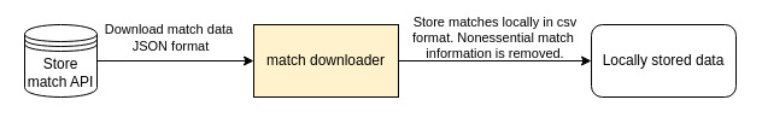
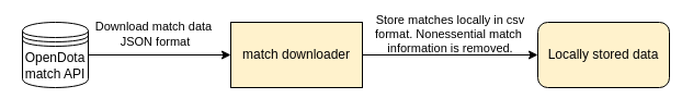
  <mxCell id="0" />
  <mxCell id="1" parent="0" />
  <mxCell id="2" style="edgeStyle=orthogonalEdgeStyle;rounded=0;orthogonalLoop=1;jettySize=auto;html=1;exitX=1;exitY=0.5;exitDx=0;exitDy=0;entryX=0;entryY=0.5;entryDx=0;entryDy=0;" edge="1" parent="1" source="4" target="8"><mxGeometry relative="1" as="geometry"><mxPoint x="480" y="50" as="targetPoint" /></mxGeometry></mxCell>
  <mxCell id="3" value="Store matches locally in csv&lt;br&gt;format. Nonessential match&amp;nbsp;&lt;br&gt;information is removed." style="edgeLabel;html=1;align=center;verticalAlign=middle;resizable=0;points=[];labelBackgroundColor=none;" vertex="1" connectable="0" parent="2"><mxGeometry x="-0.24" relative="1" as="geometry"><mxPoint x="18" y="-20" as="offset" /></mxGeometry></mxCell>
  <mxCell id="4" value="match downloader" style="rounded=0;whiteSpace=wrap;html=1;fillColor=#fff2cc;" vertex="1" parent="1"><mxGeometry x="210" y="20" width="120" height="60" as="geometry" /></mxCell>
  <mxCell id="5" style="edgeStyle=orthogonalEdgeStyle;rounded=0;orthogonalLoop=1;jettySize=auto;html=1;entryX=0;entryY=0.5;entryDx=0;entryDy=0;" edge="1" parent="1" source="7" target="4"><mxGeometry relative="1" as="geometry" /></mxCell>
  <mxCell id="6" value="Download match data&amp;nbsp;&lt;br&gt;JSON format" style="edgeLabel;html=1;align=center;verticalAlign=middle;resizable=0;points=[];" vertex="1" connectable="0" parent="5"><mxGeometry x="-0.246" relative="1" as="geometry"><mxPoint x="11" y="-20" as="offset" /></mxGeometry></mxCell>
- <mxCell id="7" value="Store&lt;br&gt;match API" style="shape=datastore;whiteSpace=wrap;html=1;" vertex="1" parent="1"><mxGeometry x="20" y="20" width="60" height="60" as="geometry" /></mxCell>
- <mxCell id="8" value="Locally stored data" style="rounded=1;whiteSpace=wrap;html=1;labelBackgroundColor=none;" vertex="1" parent="1"><mxGeometry x="490" y="20" width="120" height="60" as="geometry" /></mxCell>
+ <mxCell id="7" value="OpenDota&lt;br&gt;match API" style="shape=datastore;whiteSpace=wrap;html=1;" vertex="1" parent="1"><mxGeometry x="20" y="20" width="60" height="60" as="geometry" /></mxCell>
+ <mxCell id="8" value="Locally stored data" style="rounded=1;whiteSpace=wrap;html=1;labelBackgroundColor=none;fillColor=#fff2cc;" vertex="1" parent="1"><mxGeometry x="490" y="20" width="120" height="60" as="geometry" /></mxCell>
